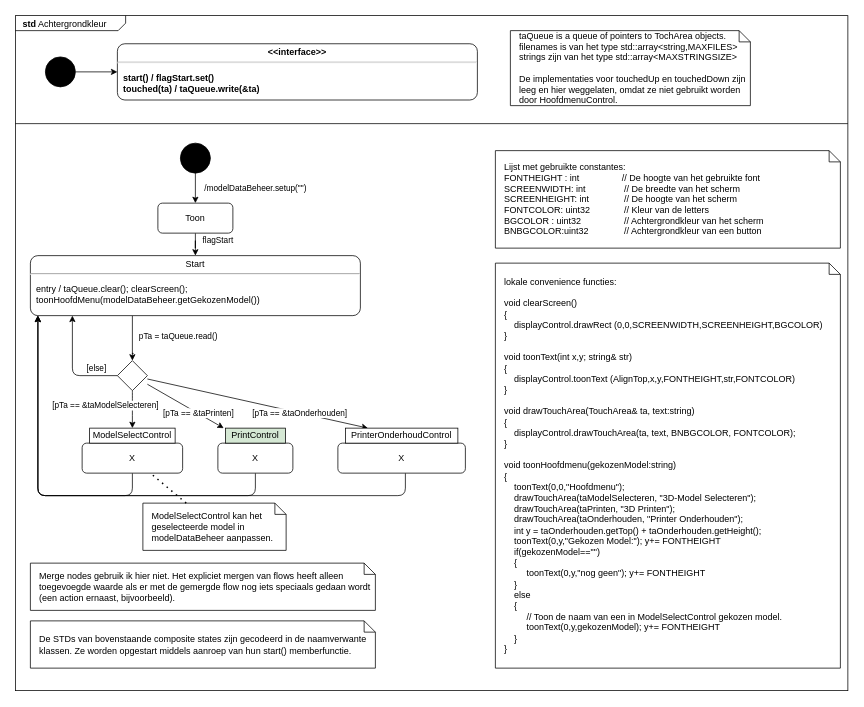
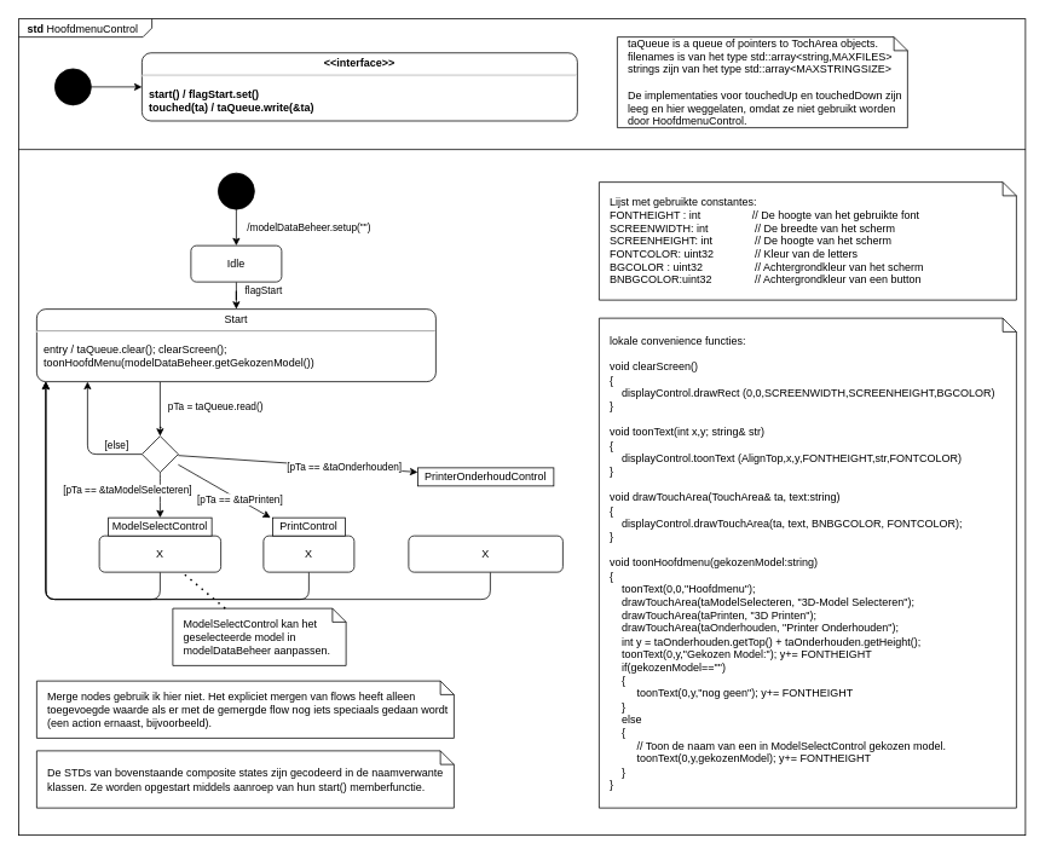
  <mxCell id="0" />
  <mxCell id="1" parent="0" />
- <mxCell id="2" value="&lt;p style=&quot;margin:0px;margin-top:4px;margin-left:10px;text-align:left;&quot;&gt;&lt;b&gt;std&lt;/b&gt; Achtergrondkleur&lt;/p&gt;" style="html=1;shape=mxgraph.sysml.package;labelX=147.2;align=left;spacingLeft=10;overflow=fill;recursiveResize=0;container=0;" vertex="1" parent="1"><mxGeometry x="20" y="20" width="1110" height="900" as="geometry" /></mxCell>
+ <mxCell id="2" value="&lt;p style=&quot;margin:0px;margin-top:4px;margin-left:10px;text-align:left;&quot;&gt;&lt;b&gt;std&lt;/b&gt; HoofdmenuControl&lt;/p&gt;" style="html=1;shape=mxgraph.sysml.package;labelX=147.2;align=left;spacingLeft=10;overflow=fill;recursiveResize=0;container=0;" vertex="1" parent="1"><mxGeometry x="20" y="20" width="1110" height="900" as="geometry" /></mxCell>
  <mxCell id="3" value="Lijst met gebruikte constantes:&lt;br&gt;FONTHEIGHT : int&amp;nbsp; &amp;nbsp; &amp;nbsp; &amp;nbsp; &amp;nbsp; &amp;nbsp; &amp;nbsp; &amp;nbsp; &amp;nbsp;// De hoogte van het gebruikte font&lt;br&gt;SCREENWIDTH: int&lt;span style=&quot;white-space: pre;&quot;&gt;&#09;&lt;/span&gt;&lt;span style=&quot;white-space: pre;&quot;&gt;&#09;&lt;/span&gt;// De breedte van het scherm&lt;br&gt;SCREENHEIGHT: int&amp;nbsp; &amp;nbsp; &amp;nbsp; &amp;nbsp; &amp;nbsp; &amp;nbsp; &amp;nbsp; // De hoogte van het scherm&lt;br&gt;FONTCOLOR: uint32&lt;span style=&quot;white-space: pre;&quot;&gt;&#09;&lt;/span&gt;&lt;span style=&quot;white-space: pre;&quot;&gt;&#09;&lt;/span&gt;// Kleur van de letters&lt;br&gt;BGCOLOR : uint32&lt;span style=&quot;white-space: pre;&quot;&gt;&#09;&lt;/span&gt;&lt;span style=&quot;white-space: pre;&quot;&gt;&#09;&lt;/span&gt;&lt;span style=&quot;white-space: pre;&quot;&gt;&#09;&lt;/span&gt;// Achtergrondkleur van het scherm&lt;br&gt;BNBGCOLOR:uint32&lt;span style=&quot;white-space: pre;&quot;&gt;&#09;&lt;/span&gt;&lt;span style=&quot;white-space: pre;&quot;&gt;&#09;&lt;/span&gt;// Achtergrondkleur van een button" style="shape=note;size=15;align=left;spacingLeft=10;html=1;whiteSpace=wrap;" vertex="1" parent="1"><mxGeometry x="660" y="200" width="460" height="130" as="geometry" /></mxCell>
  <mxCell id="4" value="" style="shape=ellipse;html=1;fillColor=strokeColor;fontSize=18;fontColor=#ffffff;" vertex="1" parent="1"><mxGeometry x="240" y="190" width="40" height="40" as="geometry" /></mxCell>
  <mxCell id="5" value="&lt;p style=&quot;margin:0px;margin-top:4px;text-align:center;&quot;&gt;&lt;b&gt;&amp;lt;&amp;lt;interface&amp;gt;&amp;gt;&lt;/b&gt;&lt;/p&gt;&lt;hr&gt;&lt;p&gt;&lt;/p&gt;&lt;p style=&quot;margin:0px;margin-left:8px;text-align:left;&quot;&gt;&lt;b&gt;start() / flagStart.set()&amp;nbsp;&lt;/b&gt;&lt;/p&gt;&lt;p style=&quot;margin:0px;margin-left:8px;text-align:left;&quot;&gt;&lt;b&gt;touched(ta) / taQueue.write(&amp;amp;ta)&lt;/b&gt;&lt;/p&gt;" style="shape=mxgraph.sysml.simpleState;html=1;overflow=fill;whiteSpace=wrap;align=center;" vertex="1" parent="1"><mxGeometry x="156" y="57.5" width="480" height="75" as="geometry" /></mxCell>
  <mxCell id="6" style="edgeStyle=orthogonalEdgeStyle;rounded=0;orthogonalLoop=1;jettySize=auto;html=1;" edge="1" parent="1" source="7" target="5"><mxGeometry relative="1" as="geometry" /></mxCell>
  <mxCell id="7" value="" style="shape=ellipse;html=1;fillColor=strokeColor;fontSize=18;fontColor=#ffffff;" vertex="1" parent="1"><mxGeometry x="60" y="75" width="40" height="40" as="geometry" /></mxCell>
  <mxCell id="8" style="edgeStyle=orthogonalEdgeStyle;rounded=0;orthogonalLoop=1;jettySize=auto;html=1;" edge="1" parent="1" source="10" target="19"><mxGeometry relative="1" as="geometry"><mxPoint x="176" y="490" as="targetPoint" /><mxPoint x="176" y="450" as="sourcePoint" /><Array as="points"><mxPoint x="176" y="471" /><mxPoint x="177" y="471" /><mxPoint x="177" y="470" /><mxPoint x="176" y="470" /></Array></mxGeometry></mxCell>
  <mxCell id="9" value="pTa = taQueue.read()" style="edgeLabel;html=1;align=center;verticalAlign=middle;resizable=0;points=[];" vertex="1" connectable="0" parent="8"><mxGeometry x="-0.182" y="2" relative="1" as="geometry"><mxPoint x="58" as="offset" /></mxGeometry></mxCell>
  <mxCell id="10" value="&lt;p style=&quot;margin:0px;margin-top:4px;text-align:center;&quot;&gt;Start&lt;/p&gt;&lt;hr&gt;&lt;p&gt;&lt;/p&gt;&lt;p style=&quot;margin:0px;margin-left:8px;text-align:left;&quot;&gt;entry / taQueue.clear(); clearScreen(); toonHoofdMenu(modelDataBeheer.getGekozenModel())&lt;/p&gt;" style="shape=mxgraph.sysml.simpleState;html=1;overflow=fill;whiteSpace=wrap;align=center;" vertex="1" parent="1"><mxGeometry x="40" y="340" width="440" height="80" as="geometry" /></mxCell>
  <mxCell id="11" value="flagStart" style="edgeStyle=orthogonalEdgeStyle;rounded=0;orthogonalLoop=1;jettySize=auto;html=1;entryX=0.5;entryY=0;entryDx=0;entryDy=0;entryPerimeter=0;" edge="1" parent="1" source="14" target="10"><mxGeometry x="0.2" y="30" relative="1" as="geometry"><mxPoint as="offset" /></mxGeometry></mxCell>
  <mxCell id="12" value="" style="line;strokeWidth=1;fillColor=none;align=left;verticalAlign=middle;spacingTop=-1;spacingLeft=3;spacingRight=3;rotatable=0;labelPosition=right;points=[];portConstraint=eastwest;strokeColor=inherit;" vertex="1" parent="1"><mxGeometry x="20" y="160" width="1110" height="8" as="geometry" /></mxCell>
  <mxCell id="13" value="/modelDataBeheer.setup(&quot;&quot;)" style="edgeStyle=orthogonalEdgeStyle;rounded=0;orthogonalLoop=1;jettySize=auto;html=1;" edge="1" parent="1" source="4" target="14"><mxGeometry y="80" relative="1" as="geometry"><mxPoint x="195" y="230" as="sourcePoint" /><mxPoint x="195" y="290" as="targetPoint" /><mxPoint as="offset" /></mxGeometry></mxCell>
- <mxCell id="14" value="Toon" style="shape=rect;rounded=1;html=1;whiteSpace=wrap;align=center;" vertex="1" parent="1"><mxGeometry x="210" y="270" width="100" height="40" as="geometry" /></mxCell>
+ <mxCell id="14" value="Idle" style="shape=rect;rounded=1;html=1;whiteSpace=wrap;align=center;" vertex="1" parent="1"><mxGeometry x="210" y="270" width="100" height="40" as="geometry" /></mxCell>
  <mxCell id="15" value="[else]" style="edgeStyle=orthogonalEdgeStyle;orthogonalLoop=1;jettySize=auto;html=1;rounded=1;" edge="1" parent="1" source="19" target="10"><mxGeometry x="-0.6" y="-10" relative="1" as="geometry"><mxPoint x="96" y="450" as="targetPoint" /><Array as="points"><mxPoint x="96" y="500" /></Array><mxPoint as="offset" /></mxGeometry></mxCell>
  <mxCell id="16" value="[pTa == &amp;amp;taModelSelecteren]" style="edgeStyle=orthogonalEdgeStyle;orthogonalLoop=1;jettySize=auto;html=1;curved=1;" edge="1" parent="1" source="19" target="29"><mxGeometry x="-0.2" y="-36" relative="1" as="geometry"><mxPoint x="176" y="570" as="targetPoint" /><mxPoint as="offset" /></mxGeometry></mxCell>
  <mxCell id="17" value="[pTa == &amp;amp;taPrinten]" style="rounded=0;orthogonalLoop=1;jettySize=auto;html=1;" edge="1" parent="1" source="19"><mxGeometry x="0.327" y="1" relative="1" as="geometry"><mxPoint x="297.8" y="570" as="targetPoint" /><mxPoint y="1" as="offset" /></mxGeometry></mxCell>
  <mxCell id="18" value="[pTa == &amp;amp;taOnderhouden]" style="rounded=0;orthogonalLoop=1;jettySize=auto;html=1;" edge="1" parent="1" source="19" target="26"><mxGeometry x="0.383" relative="1" as="geometry"><mxPoint x="520" y="570" as="targetPoint" /><mxPoint as="offset" /></mxGeometry></mxCell>
  <mxCell id="19" value="" style="shape=rhombus;html=1;verticalLabelPosition=bottom;verticalAlignment=top;" vertex="1" parent="1"><mxGeometry x="156" y="480" width="40" height="40" as="geometry" /></mxCell>
  <mxCell id="20" style="edgeStyle=orthogonalEdgeStyle;rounded=1;orthogonalLoop=1;jettySize=auto;html=1;" edge="1" parent="1" source="28" target="10"><mxGeometry relative="1" as="geometry"><mxPoint x="106" y="610" as="sourcePoint" /><mxPoint x="110" y="450" as="targetPoint" /><Array as="points"><mxPoint x="176" y="660" /><mxPoint x="50" y="660" /></Array></mxGeometry></mxCell>
  <mxCell id="21" value="taQueue is a queue of pointers to TochArea objects.&lt;br&gt;filenames is van het type std::array&amp;lt;string,MAXFILES&amp;gt;&lt;br&gt;strings zijn van het type std::array&amp;lt;MAXSTRINGSIZE&amp;gt;&lt;br&gt;&lt;br&gt;De implementaties voor touchedUp en touchedDown zijn leeg en hier weggelaten, omdat ze niet gebruikt worden door HoofdmenuControl." style="shape=note;size=15;align=left;spacingLeft=10;html=1;whiteSpace=wrap;" vertex="1" parent="1"><mxGeometry x="680" y="40" width="320" height="100" as="geometry" /></mxCell>
  <mxCell id="22" value="lokale convenience functies:&lt;br&gt;&lt;br&gt;void clearScreen()&lt;br&gt;{&lt;br&gt;&amp;nbsp; &amp;nbsp; displayControl.drawRect (0,0,SCREENWIDTH,SCREENHEIGHT,BGCOLOR)&lt;br&gt;}&lt;br&gt;&lt;br&gt;void toonText(int x,y; string&amp;amp; str)&lt;br style=&quot;border-color: var(--border-color);&quot;&gt;{&lt;br style=&quot;border-color: var(--border-color);&quot;&gt;&amp;nbsp;&amp;nbsp;&amp;nbsp;&amp;nbsp;displayControl.toonText (AlignTop,x,y,&lt;span style=&quot;border-color: var(--border-color); background-color: initial;&quot;&gt;FONTHEIGHT,&lt;/span&gt;&lt;span style=&quot;border-color: var(--border-color); background-color: initial;&quot;&gt;str,&lt;span style=&quot;border-color: var(--border-color); background-color: initial;&quot;&gt;FONTCOLOR)&lt;/span&gt;&lt;br style=&quot;border-color: var(--border-color);&quot;&gt;&lt;/span&gt;}&lt;br&gt;&lt;br&gt;void drawTouchArea(TouchArea&amp;amp; ta, text:string)&lt;br&gt;{&lt;br&gt;&amp;nbsp; &amp;nbsp; displayControl.drawTouchArea(ta, text, BNBGCOLOR, FONTCOLOR);&lt;br&gt;}&lt;br&gt;&lt;br&gt;void toonHoofdmenu(gekozenModel:string)&lt;br&gt;{&lt;br&gt;&amp;nbsp; &amp;nbsp; toonText(0,0,&quot;Hoofdmenu&quot;);&amp;nbsp;&lt;br&gt;&amp;nbsp; &amp;nbsp; drawTouchArea(taModelSelecteren,&amp;nbsp;&quot;3D-Model Selecteren&quot;);&lt;br&gt;&amp;nbsp; &amp;nbsp; drawTouchArea(taPrinten,&amp;nbsp;&quot;3D Printen&quot;);&lt;br&gt;&amp;nbsp; &amp;nbsp; drawTouchArea(taOnderhouden,&amp;nbsp;&quot;Printer Onderhouden&quot;);&lt;br&gt;&amp;nbsp; &amp;nbsp; int y = taOnderhouden.getTop() + taOnderhouden.getHeight();&lt;br&gt;&amp;nbsp; &amp;nbsp; toonText(0,y,&quot;Gekozen Model:&quot;); y+= FONTHEIGHT&lt;br&gt;&amp;nbsp; &amp;nbsp; if(gekozenModel==&quot;&quot;)&lt;br&gt;&amp;nbsp; &amp;nbsp; {&lt;br&gt;&amp;nbsp; &amp;nbsp; &amp;nbsp; &amp;nbsp; &amp;nbsp;toonText(0,y,&quot;nog geen&quot;); y+= FONTHEIGHT&lt;br&gt;&amp;nbsp; &amp;nbsp; }&lt;br&gt;&amp;nbsp; &amp;nbsp; else&lt;br&gt;&amp;nbsp; &amp;nbsp; {&amp;nbsp;&lt;br&gt;&amp;nbsp; &amp;nbsp; &amp;nbsp; &amp;nbsp; &amp;nbsp;// Toon de naam van een in ModelSelectControl gekozen model.&lt;br&gt;&amp;nbsp; &amp;nbsp; &amp;nbsp; &amp;nbsp;&amp;nbsp;&amp;nbsp;toonText(0,y,gekozenModel); y+= FONTHEIGHT&lt;br style=&quot;border-color: var(--border-color);&quot;&gt;&amp;nbsp; &amp;nbsp; }&lt;br&gt;}" style="shape=note;size=15;align=left;spacingLeft=10;html=1;whiteSpace=wrap;" vertex="1" parent="1"><mxGeometry x="660" y="350" width="460" height="540" as="geometry" /></mxCell>
  <mxCell id="23" style="edgeStyle=orthogonalEdgeStyle;rounded=1;orthogonalLoop=1;jettySize=auto;html=1;" edge="1" parent="1" source="31" target="10"><mxGeometry relative="1" as="geometry"><mxPoint x="350" y="630" as="sourcePoint" /><Array as="points"><mxPoint x="340" y="660" /><mxPoint x="50" y="660" /></Array></mxGeometry></mxCell>
  <mxCell id="24" style="edgeStyle=orthogonalEdgeStyle;rounded=1;orthogonalLoop=1;jettySize=auto;html=1;" edge="1" parent="1" source="25" target="10"><mxGeometry relative="1" as="geometry"><mxPoint x="520" y="640" as="sourcePoint" /><Array as="points"><mxPoint x="540" y="660" /><mxPoint x="50" y="660" /></Array></mxGeometry></mxCell>
  <mxCell id="25" value="X" style="shape=rect;rounded=1;html=1;whiteSpace=wrap;align=center;" vertex="1" parent="1"><mxGeometry x="450" y="590" width="170" height="40" as="geometry" /></mxCell>
- <mxCell id="26" value="PrinterOnderhoudControl" style="rounded=0;whiteSpace=wrap;html=1;" vertex="1" parent="1"><mxGeometry x="460" y="570" width="150" height="20" as="geometry" /></mxCell>
+ <mxCell id="26" value="PrinterOnderhoudControl" style="rounded=0;whiteSpace=wrap;html=1;" vertex="1" parent="1"><mxGeometry x="460" y="515" width="150" height="20" as="geometry" /></mxCell>
  <mxCell id="27" value="" style="group" vertex="1" connectable="0" parent="1"><mxGeometry x="109" y="570" width="134" height="60" as="geometry" /></mxCell>
  <mxCell id="28" value="X" style="shape=rect;rounded=1;html=1;whiteSpace=wrap;align=center;" vertex="1" parent="27"><mxGeometry y="20" width="134" height="40" as="geometry" /></mxCell>
  <mxCell id="29" value="ModelSelectControl" style="rounded=0;whiteSpace=wrap;html=1;" vertex="1" parent="27"><mxGeometry x="10" width="114" height="20" as="geometry" /></mxCell>
  <mxCell id="30" value="" style="group" vertex="1" connectable="0" parent="1"><mxGeometry x="290" y="570" width="170" height="60" as="geometry" /></mxCell>
  <mxCell id="31" value="X" style="shape=rect;rounded=1;html=1;whiteSpace=wrap;align=center;" vertex="1" parent="30"><mxGeometry y="20" width="100" height="40" as="geometry" /></mxCell>
- <mxCell id="32" value="PrintControl" style="rounded=0;whiteSpace=wrap;html=1;fillColor=#d5e8d4;" vertex="1" parent="30"><mxGeometry x="10" width="80" height="20" as="geometry" /></mxCell>
+ <mxCell id="32" value="PrintControl" style="rounded=0;whiteSpace=wrap;html=1;" vertex="1" parent="30"><mxGeometry x="10" width="80" height="20" as="geometry" /></mxCell>
  <mxCell id="33" value="Merge nodes gebruik ik hier niet. Het expliciet mergen van flows heeft alleen toegevoegde waarde als er met de gemergde flow nog iets speciaals gedaan wordt (een action ernaast, bijvoorbeeld)." style="shape=note;size=15;align=left;spacingLeft=10;html=1;whiteSpace=wrap;" vertex="1" parent="1"><mxGeometry x="40" y="750" width="460" height="63" as="geometry" /></mxCell>
  <mxCell id="34" value="De STDs van bovenstaande composite states zijn gecodeerd in de naamverwante klassen. Ze worden opgestart middels aanroep van hun start() memberfunctie." style="shape=note;size=15;align=left;spacingLeft=10;html=1;whiteSpace=wrap;" vertex="1" parent="1"><mxGeometry x="40" y="827" width="460" height="63" as="geometry" /></mxCell>
  <mxCell id="35" value="ModelSelectControl kan het geselecteerde model in modelDataBeheer aanpassen." style="shape=note;size=15;align=left;spacingLeft=10;html=1;whiteSpace=wrap;" vertex="1" parent="1"><mxGeometry x="190" y="670" width="191" height="63" as="geometry" /></mxCell>
  <mxCell id="36" value="" style="endArrow=none;dashed=1;html=1;dashPattern=1 3;strokeWidth=2;rounded=0;" edge="1" parent="1" source="35" target="28"><mxGeometry width="50" height="50" relative="1" as="geometry"><mxPoint x="540" y="660" as="sourcePoint" /><mxPoint x="590" y="610" as="targetPoint" /></mxGeometry></mxCell>
